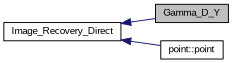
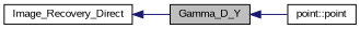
  digraph {
    fontname="Liberation Sans"
    rankdir=LR
    node [color=black fillcolor=white fontname="Liberation Sans" fontsize=10 shape=record style=filled]
    edge [color=midnightblue dir=back fontname="Liberation Sans" fontsize=10 labelfontname=Helvetica labelfontsize=10 style=solid]
    n1 [fillcolor=grey75 fontcolor=black height=0.2 label=Gamma_D_Y width=0.4]
    n2 [height=0.2 label="point::point" width=0.4]
    n3 [height=0.2 label=Image_Recovery_Direct width=0.4]
-   n3 -> n2
+   n1 -> n2
    n3 -> n1
  }
